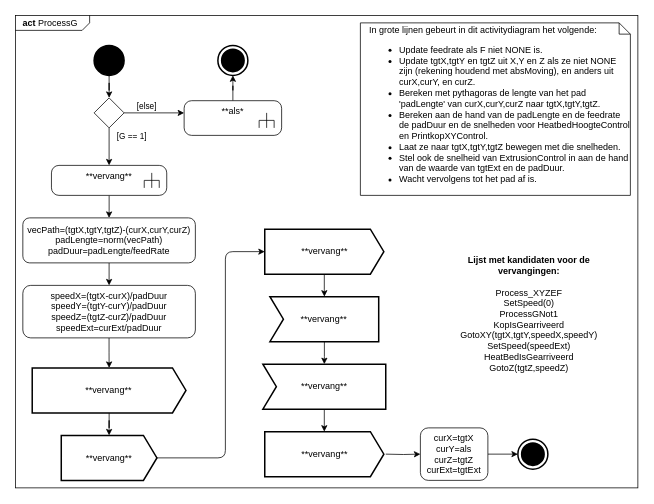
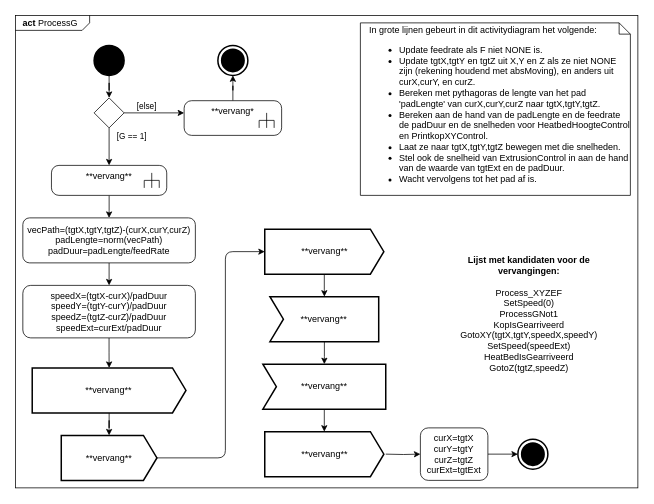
  <mxCell id="0" />
  <mxCell id="1" parent="0" />
  <mxCell id="2" value="&lt;p style=&quot;margin:0px;margin-top:4px;margin-left:10px;text-align:left;&quot;&gt;&lt;b&gt;act&lt;/b&gt;&amp;nbsp;ProcessG&lt;/p&gt;" style="html=1;shape=mxgraph.sysml.package;labelX=99;align=left;spacingLeft=10;overflow=fill;recursiveResize=0;container=0;" vertex="1" parent="1"><mxGeometry x="20" y="20" width="830" height="630" as="geometry" /></mxCell>
  <mxCell id="3" style="edgeStyle=orthogonalEdgeStyle;rounded=0;orthogonalLoop=1;jettySize=auto;html=1;" edge="1" parent="1" source="4" target="9"><mxGeometry relative="1" as="geometry" /></mxCell>
  <mxCell id="4" value="" style="shape=ellipse;html=1;fillColor=strokeColor;strokeWidth=2;verticalLabelPosition=bottom;verticalAlignment=top;perimeter=ellipsePerimeter;" vertex="1" parent="1"><mxGeometry x="124.96" y="60" width="40" height="40" as="geometry" /></mxCell>
  <mxCell id="5" style="edgeStyle=orthogonalEdgeStyle;rounded=0;orthogonalLoop=1;jettySize=auto;html=1;entryX=0.5;entryY=0;entryDx=0;entryDy=0;entryPerimeter=0;" edge="1" parent="1" source="9" target="17"><mxGeometry relative="1" as="geometry"><mxPoint x="145" y="210" as="targetPoint" /></mxGeometry></mxCell>
  <mxCell id="6" value="[G == 1]" style="edgeLabel;html=1;align=center;verticalAlign=middle;resizable=0;points=[];" vertex="1" connectable="0" parent="5"><mxGeometry x="0.29" y="-5" relative="1" as="geometry"><mxPoint x="35" y="-22" as="offset" /></mxGeometry></mxCell>
  <mxCell id="7" style="edgeStyle=orthogonalEdgeStyle;rounded=0;orthogonalLoop=1;jettySize=auto;html=1;" edge="1" parent="1" source="9" target="14"><mxGeometry relative="1" as="geometry"><Array as="points"><mxPoint x="205" y="150" /><mxPoint x="205" y="150" /></Array></mxGeometry></mxCell>
  <mxCell id="8" value="[else]" style="edgeLabel;html=1;align=center;verticalAlign=middle;resizable=0;points=[];" connectable="0" vertex="1" parent="7"><mxGeometry x="0.001" y="2" relative="1" as="geometry"><mxPoint x="-10" y="-8" as="offset" /></mxGeometry></mxCell>
  <mxCell id="9" value="" style="shape=rhombus;html=1;verticalLabelPosition=bottom;verticalAlignment=top;" vertex="1" parent="1"><mxGeometry x="124.96" y="130" width="40" height="40" as="geometry" /></mxCell>
  <mxCell id="10" style="edgeStyle=orthogonalEdgeStyle;rounded=0;orthogonalLoop=1;jettySize=auto;html=1;exitX=0.5;exitY=1;exitDx=0;exitDy=0;entryX=0.5;entryY=0;entryDx=0;entryDy=0;" edge="1" parent="1" source="11" target="19"><mxGeometry relative="1" as="geometry" /></mxCell>
  <mxCell id="11" value="vecPath=(tgtX,tgtY,tgtZ)-(curX,curY,curZ)&lt;br&gt;padLengte=norm(vecPath)&lt;br&gt;padDuur=padLengte/feedRate" style="shape=rect;html=1;rounded=1;whiteSpace=wrap;align=center;" vertex="1" parent="1"><mxGeometry x="29.94" y="290" width="230.04" height="60" as="geometry" /></mxCell>
  <mxCell id="12" value="" style="html=1;shape=mxgraph.sysml.actFinal;strokeWidth=2;verticalLabelPosition=bottom;verticalAlignment=top;" vertex="1" parent="1"><mxGeometry x="290" y="60" width="40" height="40" as="geometry" /></mxCell>
  <mxCell id="13" style="edgeStyle=orthogonalEdgeStyle;rounded=0;orthogonalLoop=1;jettySize=auto;html=1;" edge="1" parent="1" source="14" target="12"><mxGeometry relative="1" as="geometry" /></mxCell>
- <mxCell id="14" value="**als*" style="html=1;shape=mxgraph.sysml.callBehAct;whiteSpace=wrap;align=center;verticalAlign=top;" vertex="1" parent="1"><mxGeometry x="245" y="133.75" width="130" height="46.25" as="geometry" /></mxCell>
+ <mxCell id="14" value="**vervang*" style="html=1;shape=mxgraph.sysml.callBehAct;whiteSpace=wrap;align=center;verticalAlign=top;" vertex="1" parent="1"><mxGeometry x="245" y="133.75" width="130" height="46.25" as="geometry" /></mxCell>
  <mxCell id="15" value="In grote lijnen gebeurt in dit activitydiagram het volgende:&lt;br&gt;&lt;ul&gt;&lt;li&gt;Update feedrate als F niet NONE is.&lt;br&gt;&lt;/li&gt;&lt;li&gt;Update tgtX,tgtY en tgtZ uit X,Y en Z als ze niet NONE zijn (rekening houdend met absMoving), en anders uit curX,curY, en curZ.&lt;/li&gt;&lt;li&gt;&lt;span style=&quot;text-align: center;&quot;&gt;Bereken met pythagoras de lengte van het pad 'padLengte' van curX,curY,curZ naar tgtX,tgtY,tgtZ.&lt;/span&gt;&lt;/li&gt;&lt;li&gt;&lt;span style=&quot;text-align: center;&quot;&gt;Bereken aan de hand van de padLengte en de feedrate de padDuur en de snelheden voor HeatbedHoogteControl en PrintkopXYControl.&amp;nbsp;&lt;/span&gt;&lt;/li&gt;&lt;li&gt;&lt;span style=&quot;text-align: center;&quot;&gt;Laat ze naar tgtX,tgtY,tgtZ bewegen met die snelheden.&amp;nbsp;&lt;/span&gt;&lt;/li&gt;&lt;li&gt;&lt;span style=&quot;text-align: center;&quot;&gt;Stel ook de snelheid van ExtrusionControl in aan de hand van de waarde van tgtExt en de padDuur.&amp;nbsp;&lt;/span&gt;&lt;/li&gt;&lt;li&gt;&lt;span style=&quot;text-align: center;&quot;&gt;Wacht vervolgens tot het pad af is.&lt;/span&gt;&lt;/li&gt;&lt;/ul&gt;" style="shape=note;size=15;align=left;spacingLeft=10;html=1;whiteSpace=wrap;" vertex="1" parent="1"><mxGeometry x="480" y="30" width="360" height="230" as="geometry" /></mxCell>
  <mxCell id="16" style="edgeStyle=orthogonalEdgeStyle;rounded=0;orthogonalLoop=1;jettySize=auto;html=1;" edge="1" parent="1" source="17" target="11"><mxGeometry relative="1" as="geometry" /></mxCell>
  <mxCell id="17" value="**vervang**" style="html=1;shape=mxgraph.sysml.callBehAct;whiteSpace=wrap;align=center;verticalAlign=top;" vertex="1" parent="1"><mxGeometry x="68.09" y="220" width="153.74" height="40" as="geometry" /></mxCell>
  <mxCell id="18" style="edgeStyle=orthogonalEdgeStyle;rounded=0;orthogonalLoop=1;jettySize=auto;html=1;" edge="1" parent="1" source="19" target="21"><mxGeometry relative="1" as="geometry" /></mxCell>
  <mxCell id="19" value="speedX=(tgtX-curX)/padDuur&lt;br&gt;speedY=(tgtY-curY)/padDuur&lt;br&gt;speedZ=(tgtZ-curZ)/padDuur&lt;br&gt;speedExt=curExt/padDuur" style="shape=rect;html=1;rounded=1;whiteSpace=wrap;align=center;" vertex="1" parent="1"><mxGeometry x="29.94" y="380" width="230.04" height="70" as="geometry" /></mxCell>
  <mxCell id="20" style="edgeStyle=orthogonalEdgeStyle;rounded=0;orthogonalLoop=1;jettySize=auto;html=1;entryX=0.5;entryY=0;entryDx=0;entryDy=0;entryPerimeter=0;" edge="1" parent="1" source="21" target="23"><mxGeometry relative="1" as="geometry" /></mxCell>
  <mxCell id="21" value="**vervang**" style="html=1;shape=mxgraph.sysml.sendSigAct;strokeWidth=2;whiteSpace=wrap;align=center;" vertex="1" parent="1"><mxGeometry x="42.46" y="490" width="205" height="60" as="geometry" /></mxCell>
  <mxCell id="22" style="edgeStyle=orthogonalEdgeStyle;rounded=1;orthogonalLoop=1;jettySize=auto;html=1;" edge="1" parent="1" source="23" target="25"><mxGeometry relative="1" as="geometry"><Array as="points"><mxPoint x="300" y="610" /><mxPoint x="300" y="335" /></Array></mxGeometry></mxCell>
  <mxCell id="23" value="**vervang**" style="html=1;shape=mxgraph.sysml.sendSigAct;strokeWidth=2;whiteSpace=wrap;align=center;" vertex="1" parent="1"><mxGeometry x="81.19" y="580" width="127.54" height="60" as="geometry" /></mxCell>
  <mxCell id="24" style="edgeStyle=orthogonalEdgeStyle;rounded=0;orthogonalLoop=1;jettySize=auto;html=1;" edge="1" parent="1" source="25" target="27"><mxGeometry relative="1" as="geometry" /></mxCell>
  <mxCell id="25" value="**vervang**" style="html=1;shape=mxgraph.sysml.sendSigAct;strokeWidth=2;whiteSpace=wrap;align=center;" vertex="1" parent="1"><mxGeometry x="352.5" y="305" width="158.81" height="60" as="geometry" /></mxCell>
  <mxCell id="26" style="edgeStyle=orthogonalEdgeStyle;rounded=0;orthogonalLoop=1;jettySize=auto;html=1;entryX=0.5;entryY=0;entryDx=0;entryDy=0;entryPerimeter=0;" edge="1" parent="1" source="27" target="29"><mxGeometry relative="1" as="geometry" /></mxCell>
  <mxCell id="27" value="**vervang**" style="html=1;shape=mxgraph.sysml.accEvent;strokeWidth=2;whiteSpace=wrap;align=center;" vertex="1" parent="1"><mxGeometry x="359.39" y="395" width="145.05" height="60" as="geometry" /></mxCell>
  <mxCell id="28" style="edgeStyle=orthogonalEdgeStyle;rounded=0;orthogonalLoop=1;jettySize=auto;html=1;" edge="1" parent="1" source="29"><mxGeometry relative="1" as="geometry"><mxPoint x="431.88" y="575" as="targetPoint" /></mxGeometry></mxCell>
  <mxCell id="29" value="**vervang**" style="html=1;shape=mxgraph.sysml.accEvent;strokeWidth=2;whiteSpace=wrap;align=center;" vertex="1" parent="1"><mxGeometry x="350" y="485" width="163.83" height="60" as="geometry" /></mxCell>
  <mxCell id="30" style="edgeStyle=orthogonalEdgeStyle;rounded=0;orthogonalLoop=1;jettySize=auto;html=1;" edge="1" parent="1" target="33"><mxGeometry relative="1" as="geometry"><mxPoint x="513.83" y="605" as="sourcePoint" /></mxGeometry></mxCell>
  <mxCell id="31" value="" style="html=1;shape=mxgraph.sysml.actFinal;strokeWidth=2;verticalLabelPosition=bottom;verticalAlignment=top;" vertex="1" parent="1"><mxGeometry x="690" y="585" width="40" height="40" as="geometry" /></mxCell>
  <mxCell id="32" style="edgeStyle=orthogonalEdgeStyle;rounded=0;orthogonalLoop=1;jettySize=auto;html=1;" edge="1" parent="1" source="33" target="31"><mxGeometry relative="1" as="geometry" /></mxCell>
- <mxCell id="33" value="curX=tgtX&lt;br&gt;curY=als&lt;br&gt;curZ=tgtZ&lt;br&gt;curExt=tgtExt" style="shape=rect;html=1;rounded=1;whiteSpace=wrap;align=center;" vertex="1" parent="1"><mxGeometry x="560" y="570" width="90" height="70" as="geometry" /></mxCell>
+ <mxCell id="33" value="curX=tgtX&lt;br&gt;curY=tgtY&lt;br&gt;curZ=tgtZ&lt;br&gt;curExt=tgtExt" style="shape=rect;html=1;rounded=1;whiteSpace=wrap;align=center;" vertex="1" parent="1"><mxGeometry x="560" y="570" width="90" height="70" as="geometry" /></mxCell>
  <mxCell id="34" value="**vervang**" style="html=1;shape=mxgraph.sysml.sendSigAct;strokeWidth=2;whiteSpace=wrap;align=center;" vertex="1" parent="1"><mxGeometry x="352.51" y="575" width="158.81" height="60" as="geometry" /></mxCell>
  <mxCell id="35" value="&lt;b&gt;Lijst met kandidaten voor de vervangingen:&lt;/b&gt;&lt;br&gt;&lt;br&gt;Process_XYZEF&lt;br&gt;SetSpeed(0)&lt;br&gt;ProcessGNot1&lt;br&gt;KopIsGearriveerd&lt;br&gt;GotoXY(tgtX,tgtY,speedX,speedY)&lt;br&gt;SetSpeed(speedExt)&lt;br&gt;HeatBedIsGearriveerd&lt;br&gt;GotoZ(tgtZ,speedZ)" style="text;html=1;strokeColor=none;fillColor=none;align=center;verticalAlign=middle;whiteSpace=wrap;rounded=0;" vertex="1" parent="1"><mxGeometry x="610" y="330" width="190" height="175" as="geometry" /></mxCell>
